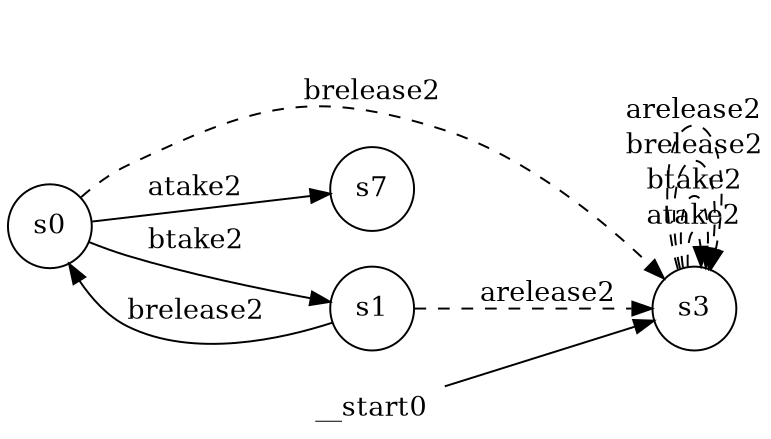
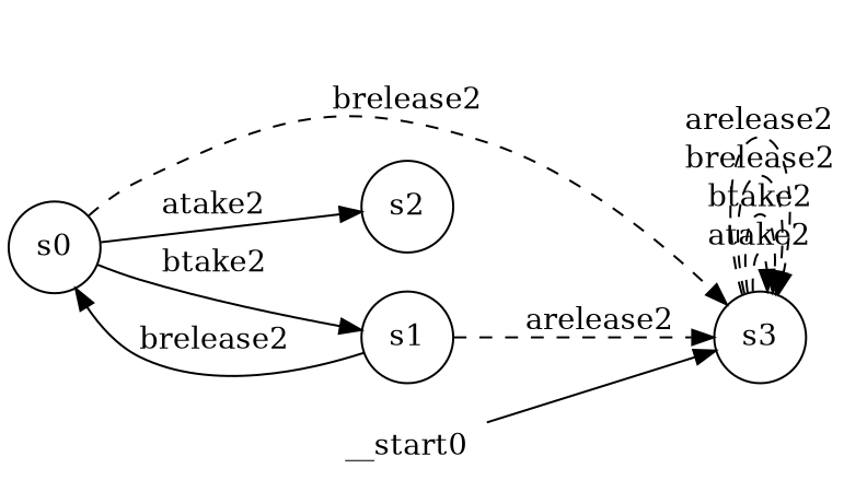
  digraph {
    rankdir=LR
    node [shape=circle]
    edge [modality=MAY style=dashed]
    n1 [label=s0]
    n2 [label=s3]
-   n3 [label=s7]
+   n3 [label=s2]
    n4 [label=s1]
    __start0 [height=0 shape=none width=0]
    n1 -> n2 [label=brelease2]
    n1 -> n3 [label=atake2 modality=MUST style="strict"]
    n1 -> n4 [label=btake2 modality=MUST style="strict"]
    n2 -> n2 [label=atake2]
    n2 -> n2 [label=btake2]
    n2 -> n2 [label=brelease2]
    n2 -> n2 [label=arelease2]
    n4 -> n1 [label=brelease2 modality=MUST style="strict"]
    n4 -> n2 [label=arelease2]
    __start0 -> n2 [modality="" style=""]
  }
